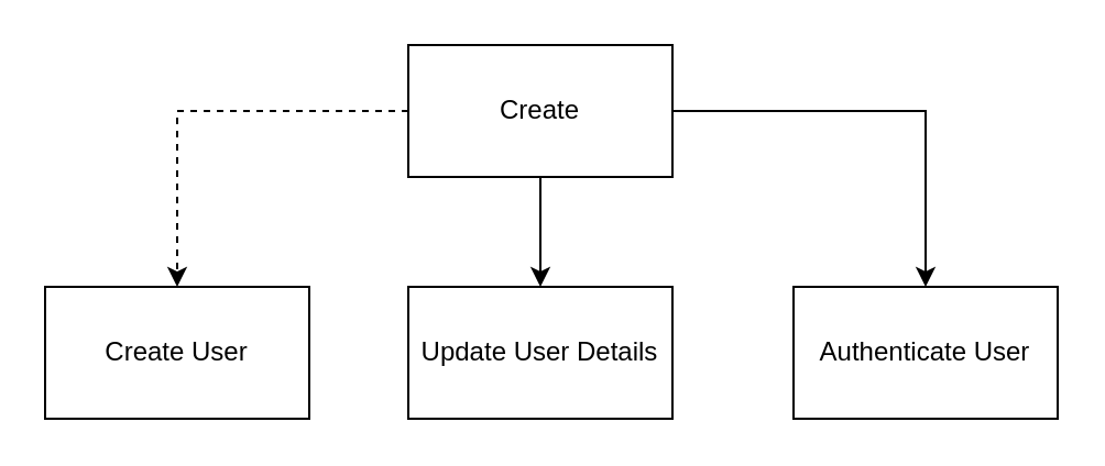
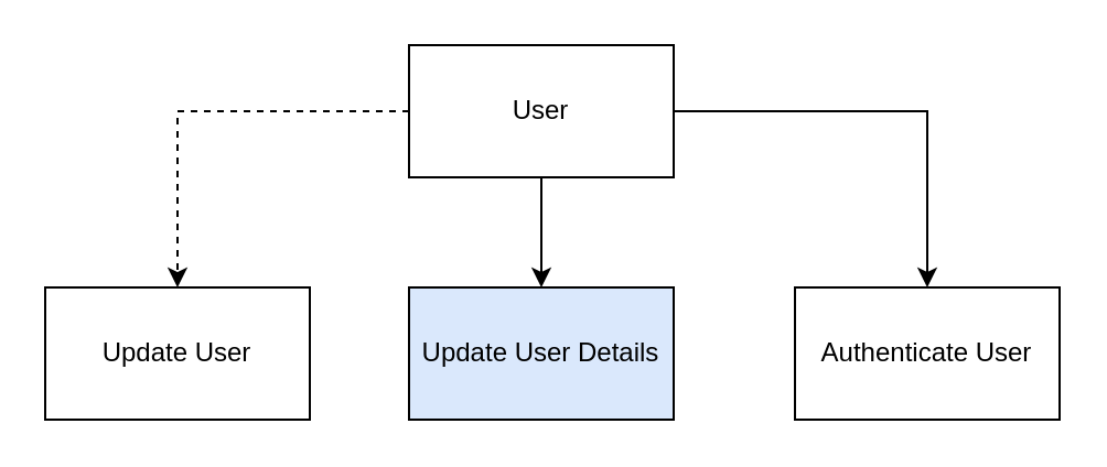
  <mxCell id="0" />
  <mxCell id="1" parent="0" />
  <mxCell id="2" style="edgeStyle=orthogonalEdgeStyle;rounded=0;orthogonalLoop=1;jettySize=auto;html=1;entryX=0.5;entryY=0;entryDx=0;entryDy=0;dashed=1;" edge="1" parent="1" source="5" target="6"><mxGeometry relative="1" as="geometry" /></mxCell>
  <mxCell id="3" style="edgeStyle=orthogonalEdgeStyle;rounded=0;orthogonalLoop=1;jettySize=auto;html=1;entryX=0.5;entryY=0;entryDx=0;entryDy=0;" edge="1" parent="1" source="5" target="7"><mxGeometry relative="1" as="geometry" /></mxCell>
  <mxCell id="4" style="edgeStyle=orthogonalEdgeStyle;rounded=0;orthogonalLoop=1;jettySize=auto;html=1;entryX=0.5;entryY=0;entryDx=0;entryDy=0;" edge="1" parent="1" source="5" target="8"><mxGeometry relative="1" as="geometry" /></mxCell>
- <mxCell id="5" value="Create" style="rounded=0;whiteSpace=wrap;html=1;" vertex="1" parent="1"><mxGeometry x="185" y="20" width="120" height="60" as="geometry" /></mxCell>
- <mxCell id="6" value="Create User" style="rounded=0;whiteSpace=wrap;html=1;" vertex="1" parent="1"><mxGeometry x="20" y="130" width="120" height="60" as="geometry" /></mxCell>
- <mxCell id="7" value="Update User Details" style="rounded=0;whiteSpace=wrap;html=1;" vertex="1" parent="1"><mxGeometry x="185" y="130" width="120" height="60" as="geometry" /></mxCell>
+ <mxCell id="5" value="User" style="rounded=0;whiteSpace=wrap;html=1;" vertex="1" parent="1"><mxGeometry x="185" y="20" width="120" height="60" as="geometry" /></mxCell>
+ <mxCell id="6" value="Update User" style="rounded=0;whiteSpace=wrap;html=1;" vertex="1" parent="1"><mxGeometry x="20" y="130" width="120" height="60" as="geometry" /></mxCell>
+ <mxCell id="7" value="Update User Details" style="rounded=0;whiteSpace=wrap;html=1;fillColor=#dae8fc;" vertex="1" parent="1"><mxGeometry x="185" y="130" width="120" height="60" as="geometry" /></mxCell>
  <mxCell id="8" value="Authenticate User" style="rounded=0;whiteSpace=wrap;html=1;" vertex="1" parent="1"><mxGeometry x="360" y="130" width="120" height="60" as="geometry" /></mxCell>
